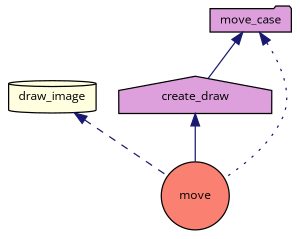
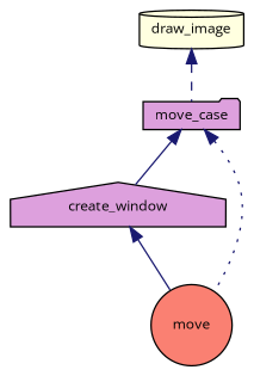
  digraph {
    fontname="Open Sans"
    rankdir=TB
    node [color=black fillcolor=plum fontname="Open Sans" fontsize=10 style=filled]
    edge [color=midnightblue dir=back fontname="Open Sans" fontsize=10 labelfontname=Helvetica labelfontsize=10 style=solid]
    n1 [fillcolor=lightyellow fontcolor=black height=0.2 label=draw_image shape=cylinder width=0.4]
    n2 [height=0.2 label=move_case shape=folder width=0.4]
-   n3 [height=0.2 label=create_draw shape=house width=0.4]
+   n3 [height=0.2 label=create_window shape=house width=0.4]
    n4 [fillcolor=salmon height=0.2 label=move shape=circle width=0.4]
-   n1 -> n4 [style=dashed]
+   n1 -> n2 [style=dashed]
    n2 -> n3
    n2 -> n4 [style=dotted]
    n3 -> n4
  }
